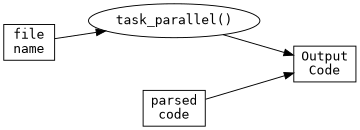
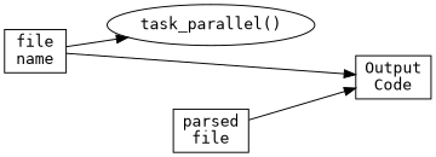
  digraph {
    fontname="DejaVu Sans Mono"
    rankdir=LR
    node [fontname="DejaVu Sans Mono" shape=rectangle]
    edge [fontname="DejaVu Sans Mono"]
    n1 [label="file\nname"]
    n2 [label="task_parallel()" shape=oval]
    n3 [label="Output\nCode"]
-   n4 [label="parsed\ncode"]
+   n4 [label="parsed\nfile"]
    n1 -> n2
-   n2 -> n3
+   n1 -> n3
    n4 -> n3
  }
